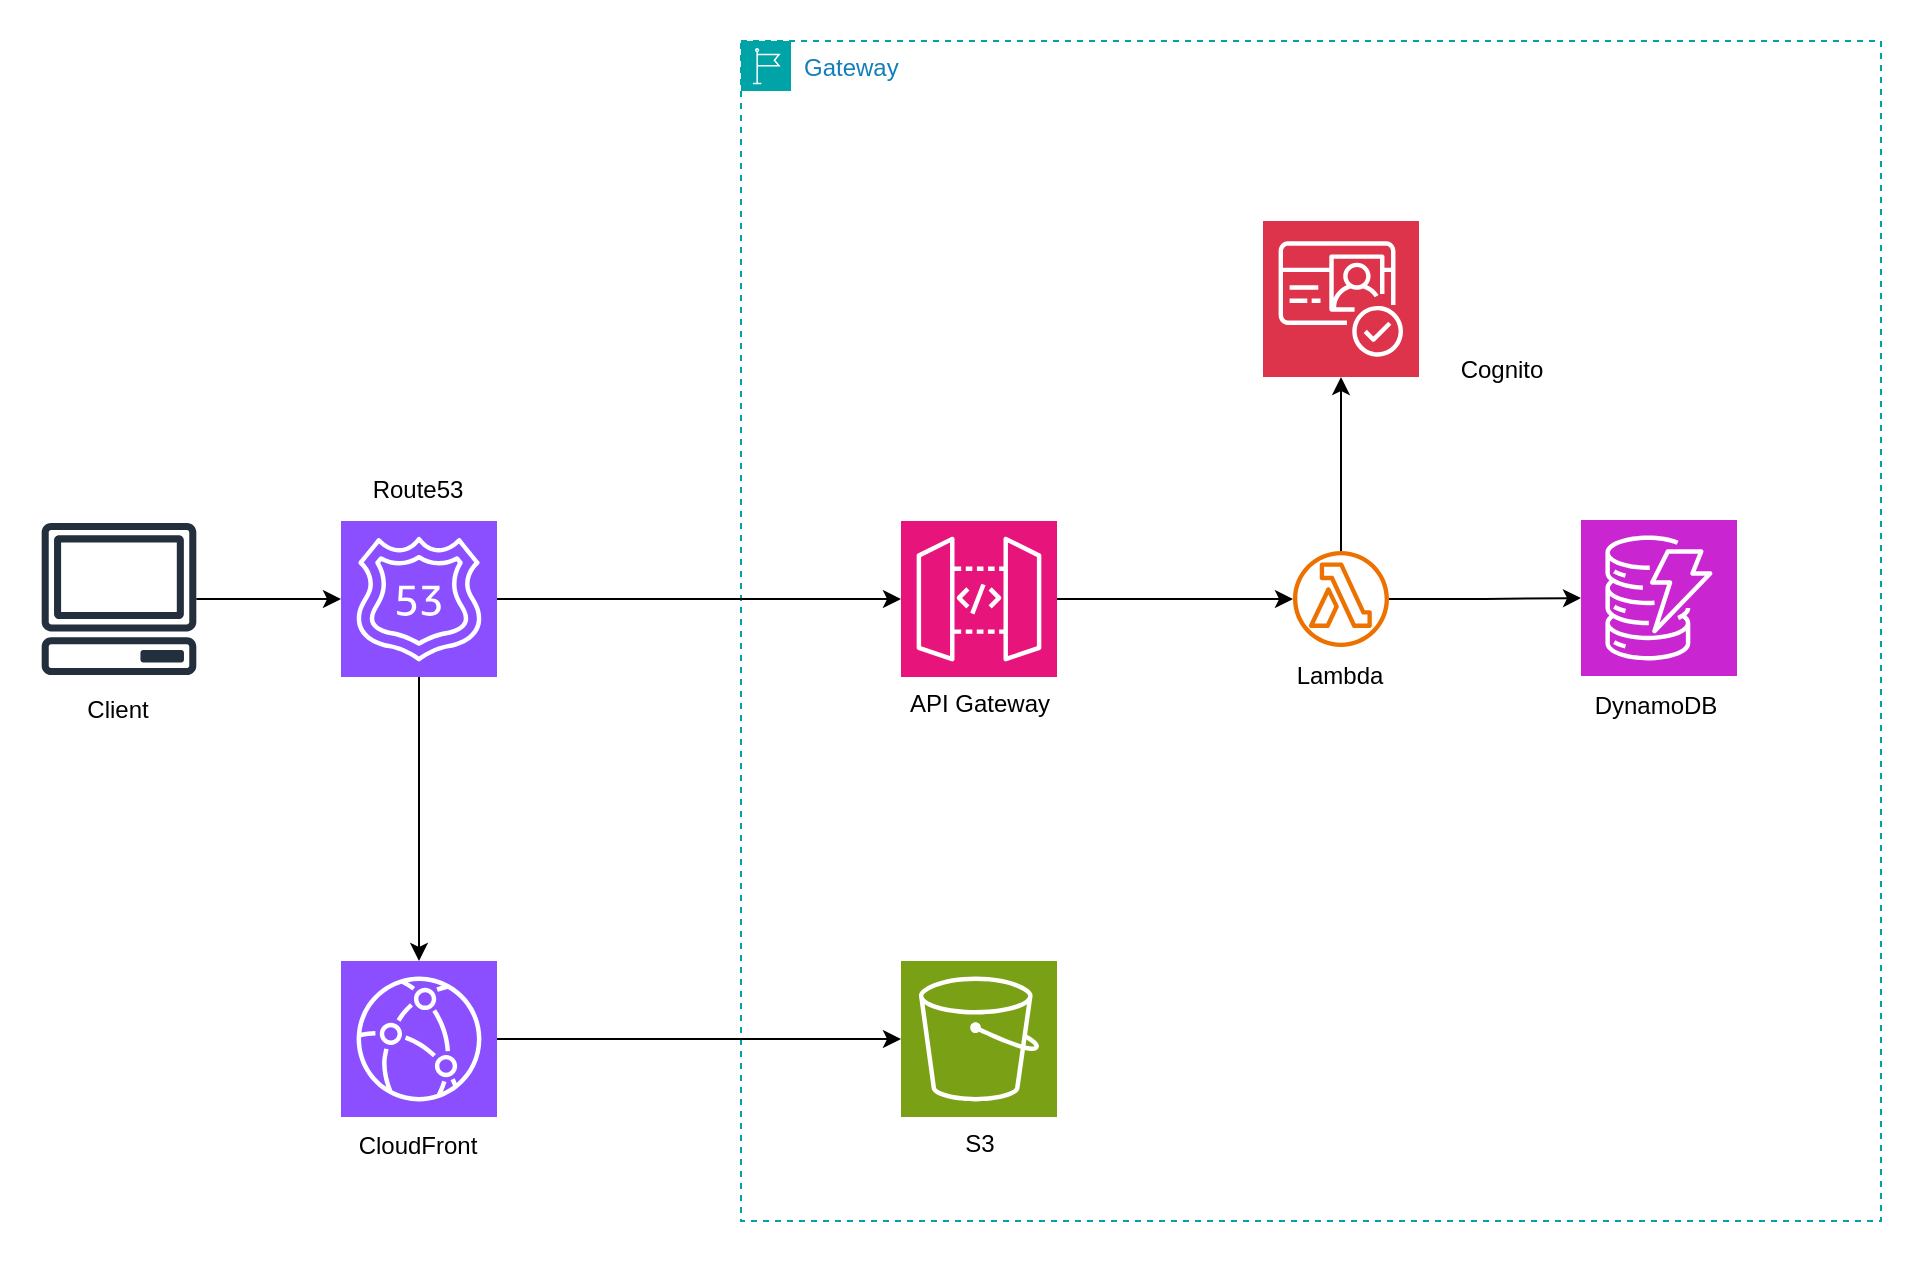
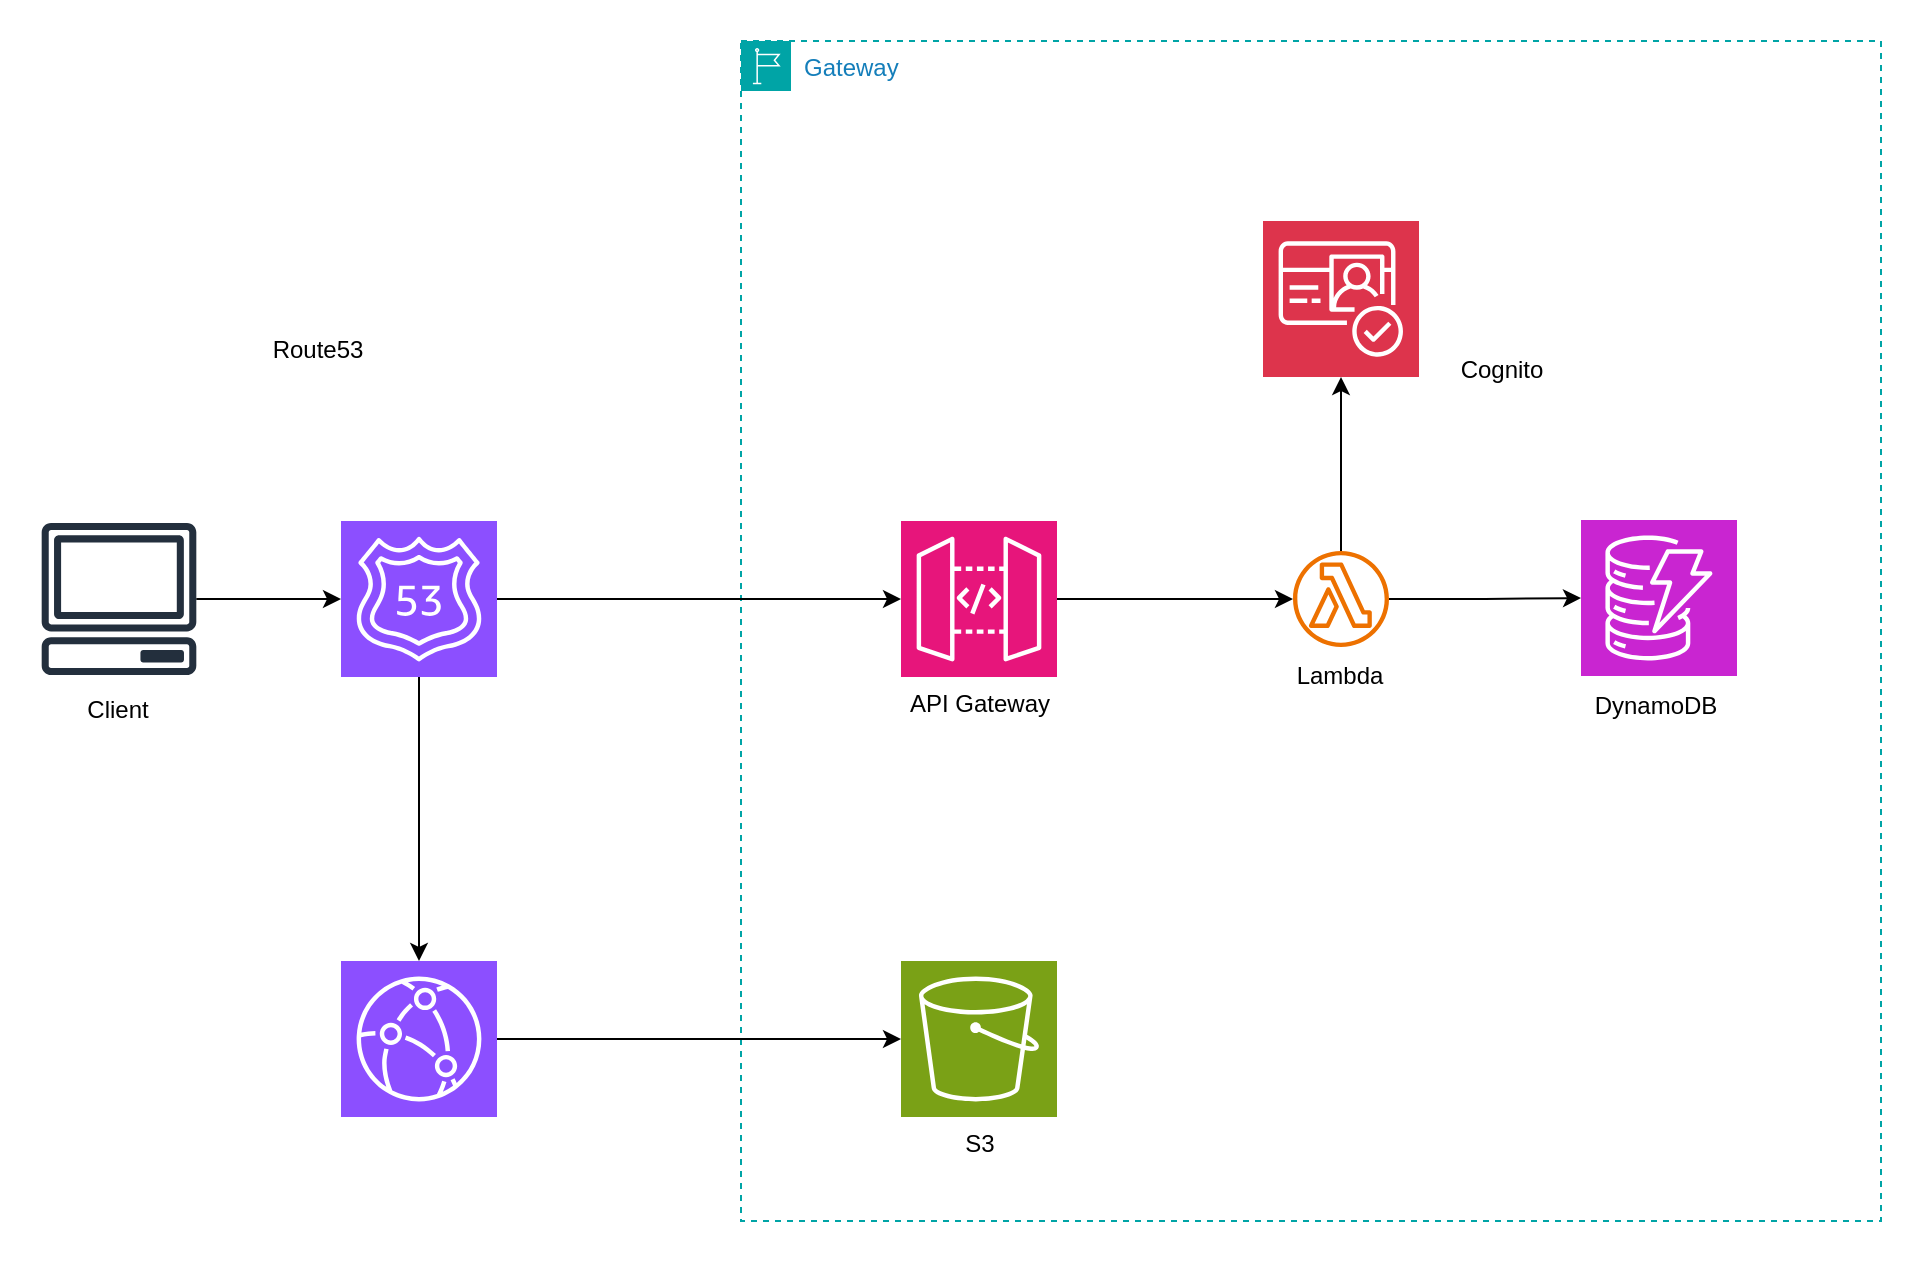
  <mxCell id="0" />
  <mxCell id="1" parent="0" />
  <mxCell id="2" value="Gateway" style="points=[[0,0],[0.25,0],[0.5,0],[0.75,0],[1,0],[1,0.25],[1,0.5],[1,0.75],[1,1],[0.75,1],[0.5,1],[0.25,1],[0,1],[0,0.75],[0,0.5],[0,0.25]];outlineConnect=0;gradientColor=none;html=1;whiteSpace=wrap;fontSize=12;fontStyle=0;container=1;pointerEvents=0;collapsible=0;recursiveResize=0;shape=mxgraph.aws4.group;grIcon=mxgraph.aws4.group_region;strokeColor=#00A4A6;fillColor=none;verticalAlign=top;align=left;spacingLeft=30;fontColor=#147EBA;dashed=1;" parent="1" vertex="1"><mxGeometry x="370" y="20" width="570" height="590" as="geometry" /></mxCell>
  <mxCell id="3" value="" style="group" parent="2" vertex="1" connectable="0"><mxGeometry x="420" y="239.5" width="78" height="108" as="geometry" /></mxCell>
  <mxCell id="4" value="" style="sketch=0;points=[[0,0,0],[0.25,0,0],[0.5,0,0],[0.75,0,0],[1,0,0],[0,1,0],[0.25,1,0],[0.5,1,0],[0.75,1,0],[1,1,0],[0,0.25,0],[0,0.5,0],[0,0.75,0],[1,0.25,0],[1,0.5,0],[1,0.75,0]];outlineConnect=0;fontColor=#232F3E;fillColor=#C925D1;strokeColor=#ffffff;dashed=0;verticalLabelPosition=bottom;verticalAlign=top;align=center;html=1;fontSize=12;fontStyle=0;aspect=fixed;shape=mxgraph.aws4.resourceIcon;resIcon=mxgraph.aws4.dynamodb;" parent="3" vertex="1"><mxGeometry width="78" height="78" as="geometry" /></mxCell>
  <mxCell id="5" value="DynamoDB" style="text;html=1;align=center;verticalAlign=middle;whiteSpace=wrap;rounded=0;" parent="3" vertex="1"><mxGeometry x="8" y="78" width="60" height="30" as="geometry" /></mxCell>
  <mxCell id="6" value="" style="group" parent="2" vertex="1" connectable="0"><mxGeometry x="261" y="90" width="78" height="108" as="geometry" /></mxCell>
  <mxCell id="7" value="" style="sketch=0;points=[[0,0,0],[0.25,0,0],[0.5,0,0],[0.75,0,0],[1,0,0],[0,1,0],[0.25,1,0],[0.5,1,0],[0.75,1,0],[1,1,0],[0,0.25,0],[0,0.5,0],[0,0.75,0],[1,0.25,0],[1,0.5,0],[1,0.75,0]];outlineConnect=0;fontColor=#232F3E;fillColor=#DD344C;strokeColor=#ffffff;dashed=0;verticalLabelPosition=bottom;verticalAlign=top;align=center;html=1;fontSize=12;fontStyle=0;aspect=fixed;shape=mxgraph.aws4.resourceIcon;resIcon=mxgraph.aws4.cognito;" parent="6" vertex="1"><mxGeometry width="78" height="78" as="geometry" /></mxCell>
  <mxCell id="8" value="" style="group" parent="2" vertex="1" connectable="0"><mxGeometry x="270" y="255" width="60" height="78" as="geometry" /></mxCell>
  <mxCell id="9" value="" style="sketch=0;outlineConnect=0;fontColor=#232F3E;gradientColor=none;fillColor=#ED7100;strokeColor=none;dashed=0;verticalLabelPosition=bottom;verticalAlign=top;align=center;html=1;fontSize=12;fontStyle=0;aspect=fixed;pointerEvents=1;shape=mxgraph.aws4.lambda_function;" parent="8" vertex="1"><mxGeometry x="6" width="48" height="48" as="geometry" /></mxCell>
  <mxCell id="10" value="Lambda" style="text;html=1;align=center;verticalAlign=middle;whiteSpace=wrap;rounded=0;" parent="8" vertex="1"><mxGeometry y="48" width="60" height="30" as="geometry" /></mxCell>
  <mxCell id="11" value="" style="group" parent="2" vertex="1" connectable="0"><mxGeometry x="80" y="460" width="78" height="107" as="geometry" /></mxCell>
  <mxCell id="12" value="" style="sketch=0;points=[[0,0,0],[0.25,0,0],[0.5,0,0],[0.75,0,0],[1,0,0],[0,1,0],[0.25,1,0],[0.5,1,0],[0.75,1,0],[1,1,0],[0,0.25,0],[0,0.5,0],[0,0.75,0],[1,0.25,0],[1,0.5,0],[1,0.75,0]];outlineConnect=0;fontColor=#232F3E;fillColor=#7AA116;strokeColor=#ffffff;dashed=0;verticalLabelPosition=bottom;verticalAlign=top;align=center;html=1;fontSize=12;fontStyle=0;aspect=fixed;shape=mxgraph.aws4.resourceIcon;resIcon=mxgraph.aws4.s3;" parent="11" vertex="1"><mxGeometry width="78" height="78" as="geometry" /></mxCell>
  <mxCell id="13" value="S3" style="text;html=1;align=center;verticalAlign=middle;whiteSpace=wrap;rounded=0;" parent="11" vertex="1"><mxGeometry x="10" y="77" width="60" height="30" as="geometry" /></mxCell>
  <mxCell id="14" value="" style="group" parent="2" vertex="1" connectable="0"><mxGeometry x="80" y="240" width="80" height="107" as="geometry" /></mxCell>
  <mxCell id="15" value="" style="sketch=0;points=[[0,0,0],[0.25,0,0],[0.5,0,0],[0.75,0,0],[1,0,0],[0,1,0],[0.25,1,0],[0.5,1,0],[0.75,1,0],[1,1,0],[0,0.25,0],[0,0.5,0],[0,0.75,0],[1,0.25,0],[1,0.5,0],[1,0.75,0]];outlineConnect=0;fontColor=#232F3E;fillColor=#E7157B;strokeColor=#ffffff;dashed=0;verticalLabelPosition=bottom;verticalAlign=top;align=center;html=1;fontSize=12;fontStyle=0;aspect=fixed;shape=mxgraph.aws4.resourceIcon;resIcon=mxgraph.aws4.api_gateway;" parent="14" vertex="1"><mxGeometry width="78" height="78" as="geometry" /></mxCell>
  <mxCell id="16" value="API Gateway" style="text;html=1;align=center;verticalAlign=middle;whiteSpace=wrap;rounded=0;" parent="14" vertex="1"><mxGeometry y="77" width="80" height="30" as="geometry" /></mxCell>
  <mxCell id="17" style="edgeStyle=orthogonalEdgeStyle;rounded=0;orthogonalLoop=1;jettySize=auto;html=1;" edge="1" parent="2" source="15" target="9"><mxGeometry relative="1" as="geometry" /></mxCell>
  <mxCell id="18" style="edgeStyle=orthogonalEdgeStyle;rounded=0;orthogonalLoop=1;jettySize=auto;html=1;" edge="1" parent="2" source="9" target="4"><mxGeometry relative="1" as="geometry" /></mxCell>
  <mxCell id="19" value="Cognito" style="text;html=1;align=center;verticalAlign=middle;whiteSpace=wrap;rounded=0;" parent="2" vertex="1"><mxGeometry x="351" y="150" width="60" height="30" as="geometry" /></mxCell>
  <mxCell id="20" style="edgeStyle=orthogonalEdgeStyle;rounded=0;orthogonalLoop=1;jettySize=auto;html=1;" edge="1" parent="2" source="9" target="7"><mxGeometry relative="1" as="geometry" /></mxCell>
  <mxCell id="21" value="" style="group" parent="1" vertex="1" connectable="0"><mxGeometry x="20" y="260" width="78" height="110" as="geometry" /></mxCell>
  <mxCell id="22" value="" style="sketch=0;outlineConnect=0;fontColor=#232F3E;gradientColor=none;fillColor=#232F3D;strokeColor=none;dashed=0;verticalLabelPosition=bottom;verticalAlign=top;align=center;html=1;fontSize=12;fontStyle=0;aspect=fixed;pointerEvents=1;shape=mxgraph.aws4.client;" parent="21" vertex="1"><mxGeometry y="1" width="78" height="76" as="geometry" /></mxCell>
  <mxCell id="23" value="Client" style="text;html=1;align=center;verticalAlign=middle;whiteSpace=wrap;rounded=0;" parent="21" vertex="1"><mxGeometry x="9" y="80" width="60" height="30" as="geometry" /></mxCell>
  <mxCell id="24" value="" style="group" parent="1" vertex="1" connectable="0"><mxGeometry x="170" y="480" width="78" height="108" as="geometry" /></mxCell>
  <mxCell id="25" value="" style="sketch=0;points=[[0,0,0],[0.25,0,0],[0.5,0,0],[0.75,0,0],[1,0,0],[0,1,0],[0.25,1,0],[0.5,1,0],[0.75,1,0],[1,1,0],[0,0.25,0],[0,0.5,0],[0,0.75,0],[1,0.25,0],[1,0.5,0],[1,0.75,0]];outlineConnect=0;fontColor=#232F3E;fillColor=#8C4FFF;strokeColor=#ffffff;dashed=0;verticalLabelPosition=bottom;verticalAlign=top;align=center;html=1;fontSize=12;fontStyle=0;aspect=fixed;shape=mxgraph.aws4.resourceIcon;resIcon=mxgraph.aws4.cloudfront;" parent="24" vertex="1"><mxGeometry width="78" height="78" as="geometry" /></mxCell>
- <mxCell id="26" value="CloudFront" style="text;html=1;align=center;verticalAlign=middle;whiteSpace=wrap;rounded=0;" parent="24" vertex="1"><mxGeometry x="9" y="78" width="60" height="30" as="geometry" /></mxCell>
  <mxCell id="27" style="edgeStyle=orthogonalEdgeStyle;rounded=0;orthogonalLoop=1;jettySize=auto;html=1;entryX=0;entryY=0.5;entryDx=0;entryDy=0;entryPerimeter=0;" edge="1" parent="1" source="22" target="29"><mxGeometry relative="1" as="geometry" /></mxCell>
  <mxCell id="28" style="edgeStyle=orthogonalEdgeStyle;rounded=0;orthogonalLoop=1;jettySize=auto;html=1;" edge="1" parent="1" source="25" target="12"><mxGeometry relative="1" as="geometry" /></mxCell>
  <mxCell id="29" value="" style="sketch=0;points=[[0,0,0],[0.25,0,0],[0.5,0,0],[0.75,0,0],[1,0,0],[0,1,0],[0.25,1,0],[0.5,1,0],[0.75,1,0],[1,1,0],[0,0.25,0],[0,0.5,0],[0,0.75,0],[1,0.25,0],[1,0.5,0],[1,0.75,0]];outlineConnect=0;fontColor=#232F3E;fillColor=#8C4FFF;strokeColor=#ffffff;dashed=0;verticalLabelPosition=bottom;verticalAlign=top;align=center;html=1;fontSize=12;fontStyle=0;aspect=fixed;shape=mxgraph.aws4.resourceIcon;resIcon=mxgraph.aws4.route_53;" parent="1" vertex="1"><mxGeometry x="170" y="260" width="78" height="78" as="geometry" /></mxCell>
- <mxCell id="30" value="Route53" style="text;html=1;align=center;verticalAlign=middle;whiteSpace=wrap;rounded=0;" parent="1" vertex="1"><mxGeometry x="179" y="230" width="60" height="30" as="geometry" /></mxCell>
+ <mxCell id="30" value="Route53" style="text;html=1;align=center;verticalAlign=middle;whiteSpace=wrap;rounded=0;" parent="1" vertex="1"><mxGeometry x="129" y="160" width="60" height="30" as="geometry" /></mxCell>
  <mxCell id="31" style="edgeStyle=orthogonalEdgeStyle;rounded=0;orthogonalLoop=1;jettySize=auto;html=1;entryX=0.5;entryY=0;entryDx=0;entryDy=0;entryPerimeter=0;" edge="1" parent="1" source="29" target="25"><mxGeometry relative="1" as="geometry" /></mxCell>
  <mxCell id="32" style="edgeStyle=orthogonalEdgeStyle;rounded=0;orthogonalLoop=1;jettySize=auto;html=1;entryX=0;entryY=0.5;entryDx=0;entryDy=0;entryPerimeter=0;" edge="1" parent="1" source="29" target="15"><mxGeometry relative="1" as="geometry" /></mxCell>
